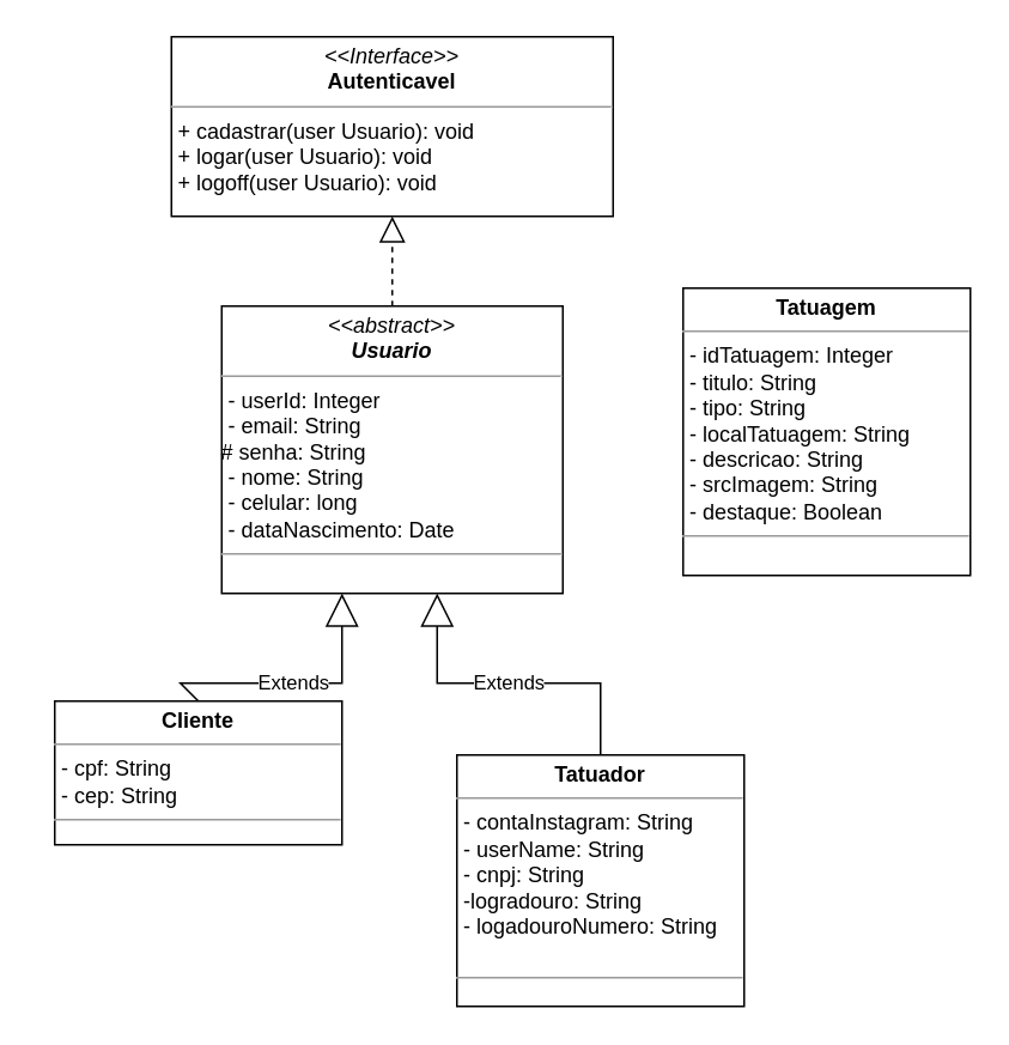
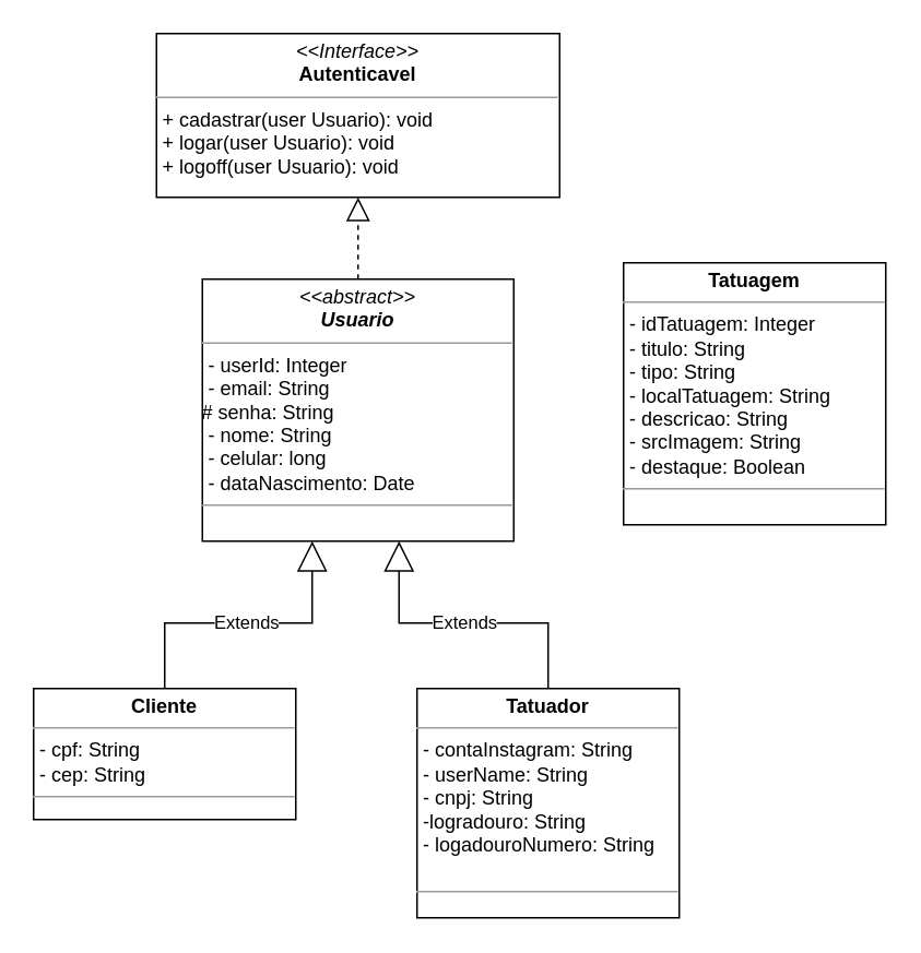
  <mxCell id="0" />
  <mxCell id="1" parent="0" />
  <mxCell id="2" value="&lt;p style=&quot;margin: 0px ; margin-top: 4px ; text-align: center&quot;&gt;&lt;i&gt;&amp;lt;&amp;lt;Interface&amp;gt;&amp;gt;&lt;/i&gt;&lt;br&gt;&lt;b&gt;Autenticavel&lt;/b&gt;&lt;/p&gt;&lt;hr size=&quot;1&quot;&gt;&lt;p style=&quot;margin: 0px ; margin-left: 4px&quot;&gt;&lt;/p&gt;&lt;p style=&quot;margin: 0px ; margin-left: 4px&quot;&gt;+ cadastrar(user Usuario): void&lt;/p&gt;&lt;p style=&quot;margin: 0px ; margin-left: 4px&quot;&gt;+ logar(user Usuario): void&lt;/p&gt;&lt;p style=&quot;margin: 0px ; margin-left: 4px&quot;&gt;+ logoff(user Usuario): void&lt;/p&gt;" style="verticalAlign=top;align=left;overflow=fill;fontSize=12;fontFamily=Helvetica;html=1;" parent="1" vertex="1"><mxGeometry x="95" y="20" width="246" height="100" as="geometry" /></mxCell>
  <mxCell id="3" value="&lt;p style=&quot;margin: 0px ; margin-top: 4px ; text-align: center&quot;&gt;&lt;i&gt;&amp;lt;&amp;lt;abstract&amp;gt;&amp;gt;&lt;/i&gt;&lt;br&gt;&lt;b&gt;&lt;i&gt;Usuario&lt;/i&gt;&lt;/b&gt;&lt;/p&gt;&lt;hr size=&quot;1&quot;&gt;&lt;p style=&quot;margin: 0px ; margin-left: 4px&quot;&gt;- userId: Integer&lt;/p&gt;&lt;p style=&quot;margin: 0px 0px 0px 4px&quot;&gt;- email: String&lt;/p&gt;&lt;div&gt;# senha: String&lt;br&gt;&lt;/div&gt;&lt;p style=&quot;margin: 0px ; margin-left: 4px&quot;&gt;- nome&lt;span&gt;: String&lt;/span&gt;&lt;/p&gt;&lt;p style=&quot;margin: 0px ; margin-left: 4px&quot;&gt;&lt;span&gt;- celular: long&lt;/span&gt;&lt;/p&gt;&lt;p style=&quot;margin: 0px ; margin-left: 4px&quot;&gt;- dataNascimento: Date&lt;/p&gt;&lt;hr size=&quot;1&quot;&gt;&lt;p style=&quot;margin: 0px ; margin-left: 4px&quot;&gt;&lt;br&gt;&lt;/p&gt;" style="verticalAlign=top;align=left;overflow=fill;fontSize=12;fontFamily=Helvetica;html=1;" parent="1" vertex="1"><mxGeometry x="123" y="170" width="190" height="160" as="geometry" /></mxCell>
  <mxCell id="4" value="" style="endArrow=block;dashed=1;endFill=0;endSize=12;html=1;exitX=0.5;exitY=0;exitDx=0;exitDy=0;entryX=0.5;entryY=1;entryDx=0;entryDy=0;" parent="1" source="3" target="2" edge="1"><mxGeometry width="160" relative="1" as="geometry"><mxPoint x="180" y="280" as="sourcePoint" /><mxPoint x="340" y="280" as="targetPoint" /></mxGeometry></mxCell>
- <mxCell id="5" value="&lt;p style=&quot;margin: 0px ; margin-top: 4px ; text-align: center&quot;&gt;&lt;b&gt;Cliente&lt;/b&gt;&lt;/p&gt;&lt;hr size=&quot;1&quot;&gt;&lt;p style=&quot;margin: 0px ; margin-left: 4px&quot;&gt;- cpf: String&lt;/p&gt;&lt;p style=&quot;margin: 0px ; margin-left: 4px&quot;&gt;- cep: String&lt;/p&gt;&lt;hr size=&quot;1&quot;&gt;&lt;p style=&quot;margin: 0px ; margin-left: 4px&quot;&gt;&lt;br&gt;&lt;/p&gt;" style="verticalAlign=top;align=left;overflow=fill;fontSize=12;fontFamily=Helvetica;html=1;" parent="1" vertex="1"><mxGeometry x="30" y="390" width="160" height="80" as="geometry" /></mxCell>
+ <mxCell id="5" value="&lt;p style=&quot;margin: 0px ; margin-top: 4px ; text-align: center&quot;&gt;&lt;b&gt;Cliente&lt;/b&gt;&lt;/p&gt;&lt;hr size=&quot;1&quot;&gt;&lt;p style=&quot;margin: 0px ; margin-left: 4px&quot;&gt;- cpf: String&lt;/p&gt;&lt;p style=&quot;margin: 0px ; margin-left: 4px&quot;&gt;- cep: String&lt;/p&gt;&lt;hr size=&quot;1&quot;&gt;&lt;p style=&quot;margin: 0px ; margin-left: 4px&quot;&gt;&lt;br&gt;&lt;/p&gt;" style="verticalAlign=top;align=left;overflow=fill;fontSize=12;fontFamily=Helvetica;html=1;" parent="1" vertex="1"><mxGeometry x="20" y="420" width="160" height="80" as="geometry" /></mxCell>
  <mxCell id="6" value="Extends" style="endArrow=block;endSize=16;endFill=0;html=1;exitX=0.5;exitY=0;exitDx=0;exitDy=0;rounded=0;" parent="1" source="5" edge="1"><mxGeometry width="160" relative="1" as="geometry"><mxPoint x="180" y="280" as="sourcePoint" /><mxPoint x="190" y="330" as="targetPoint" /><Array as="points"><mxPoint x="100" y="380" /><mxPoint x="190" y="380" /></Array></mxGeometry></mxCell>
  <mxCell id="7" value="Extends" style="endArrow=block;endSize=16;endFill=0;html=1;exitX=0.5;exitY=0;exitDx=0;exitDy=0;rounded=0;" parent="1" edge="1"><mxGeometry width="160" relative="1" as="geometry"><mxPoint x="334" y="420" as="sourcePoint" /><mxPoint x="243" y="330" as="targetPoint" /><Array as="points"><mxPoint x="334" y="380" /><mxPoint x="243" y="380" /></Array></mxGeometry></mxCell>
  <mxCell id="8" value="&lt;p style=&quot;margin: 0px ; margin-top: 4px ; text-align: center&quot;&gt;&lt;b&gt;Tatuador&lt;/b&gt;&lt;/p&gt;&lt;hr size=&quot;1&quot;&gt;&lt;p style=&quot;margin: 0px ; margin-left: 4px&quot;&gt;- contaInstagram: String&lt;/p&gt;&lt;p style=&quot;margin: 0px ; margin-left: 4px&quot;&gt;- userName: String&lt;/p&gt;&lt;p style=&quot;margin: 0px ; margin-left: 4px&quot;&gt;- cnpj: String&lt;/p&gt;&lt;p style=&quot;margin: 0px 0px 0px 4px&quot;&gt;-logradouro: String&lt;/p&gt;&lt;p style=&quot;margin: 0px 0px 0px 4px&quot;&gt;- logadouroNumero: String&lt;/p&gt;&lt;p style=&quot;margin: 0px ; margin-left: 4px&quot;&gt;&lt;br&gt;&lt;/p&gt;&lt;hr size=&quot;1&quot;&gt;&lt;p style=&quot;margin: 0px ; margin-left: 4px&quot;&gt;&lt;br&gt;&lt;/p&gt;" style="verticalAlign=top;align=left;overflow=fill;fontSize=12;fontFamily=Helvetica;html=1;" parent="1" vertex="1"><mxGeometry x="254" y="420" width="160" height="140" as="geometry" /></mxCell>
  <mxCell id="9" value="&lt;p style=&quot;margin: 0px ; margin-top: 4px ; text-align: center&quot;&gt;&lt;b&gt;Tatuagem&lt;/b&gt;&lt;/p&gt;&lt;hr size=&quot;1&quot;&gt;&lt;p style=&quot;margin: 0px ; margin-left: 4px&quot;&gt;- idTatuagem: Integer&lt;/p&gt;&lt;p style=&quot;margin: 0px ; margin-left: 4px&quot;&gt;- titulo: String&lt;/p&gt;&lt;p style=&quot;margin: 0px ; margin-left: 4px&quot;&gt;- tipo: String&lt;/p&gt;&lt;p style=&quot;margin: 0px ; margin-left: 4px&quot;&gt;- localTatuagem: String&lt;/p&gt;&lt;p style=&quot;margin: 0px ; margin-left: 4px&quot;&gt;- descricao: String&lt;/p&gt;&lt;p style=&quot;margin: 0px ; margin-left: 4px&quot;&gt;- srcImagem: String&lt;/p&gt;&lt;p style=&quot;margin: 0px ; margin-left: 4px&quot;&gt;- destaque: Boolean&lt;/p&gt;&lt;hr size=&quot;1&quot;&gt;&lt;p style=&quot;margin: 0px ; margin-left: 4px&quot;&gt;&lt;br&gt;&lt;/p&gt;" style="verticalAlign=top;align=left;overflow=fill;fontSize=12;fontFamily=Helvetica;html=1;" vertex="1" parent="1"><mxGeometry x="380" y="160" width="160" height="160" as="geometry" /></mxCell>
